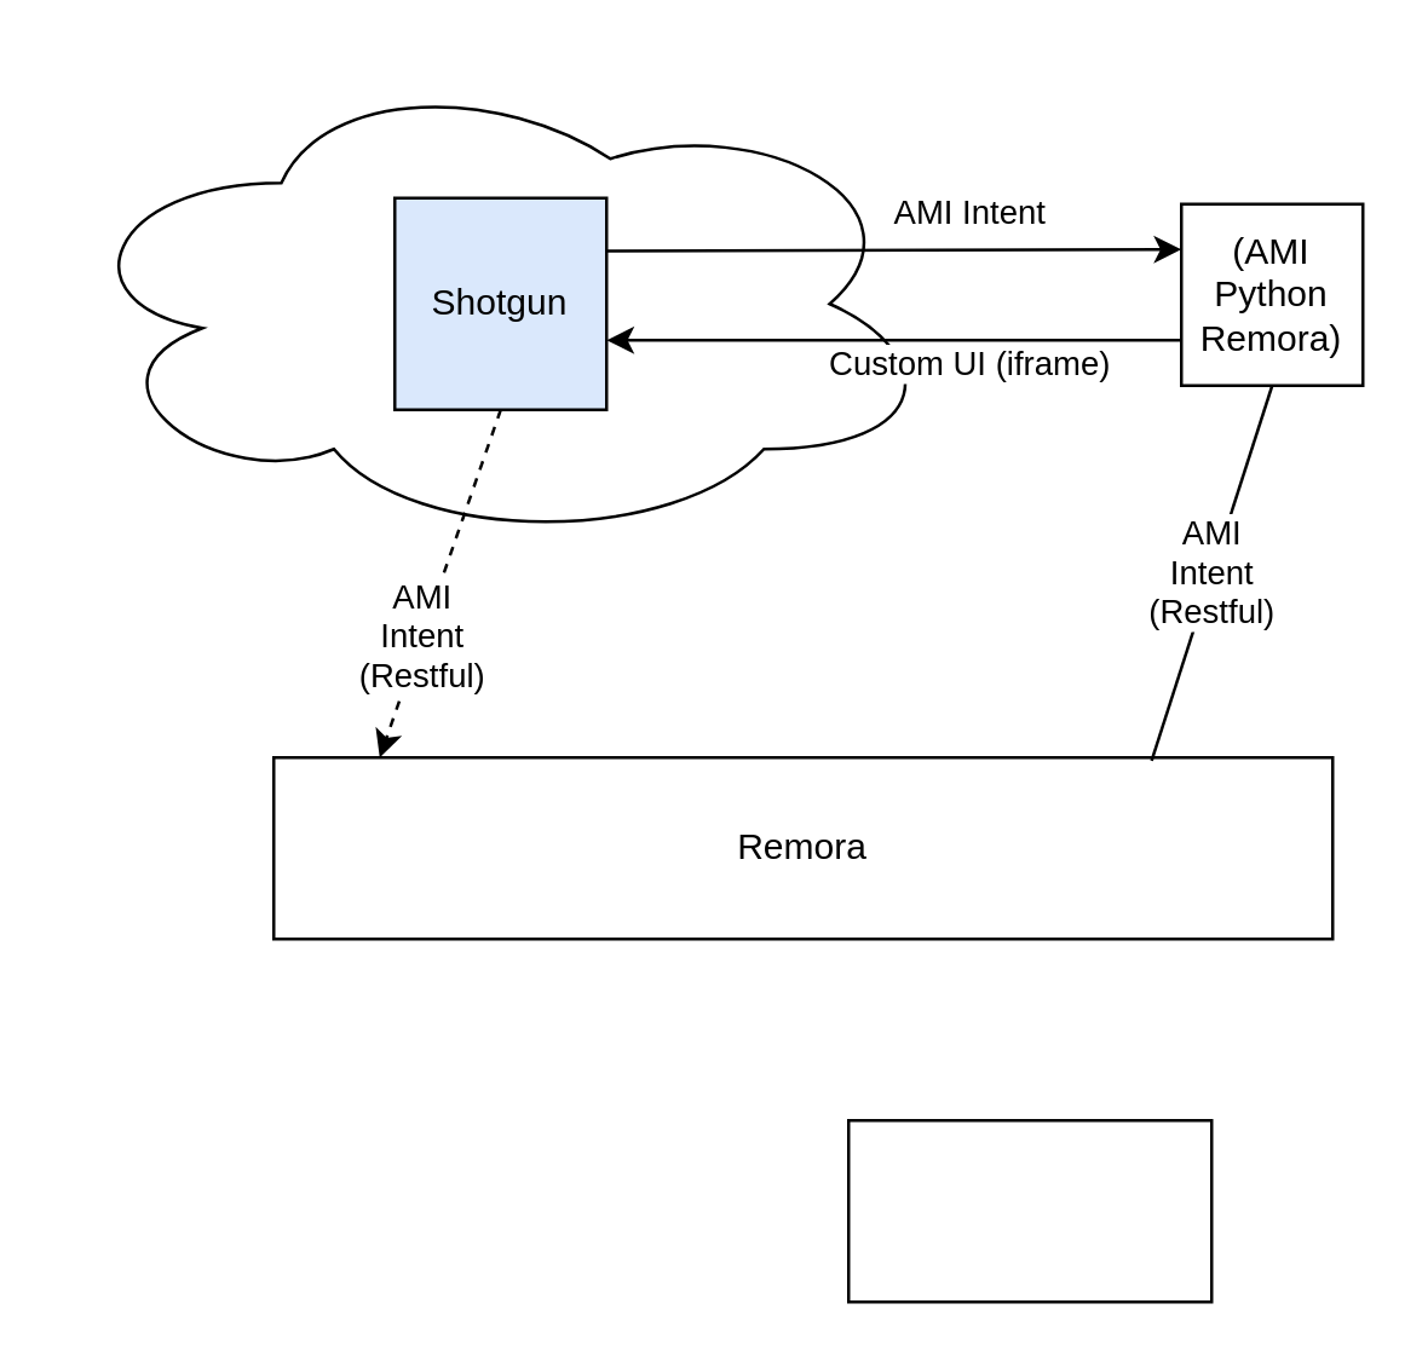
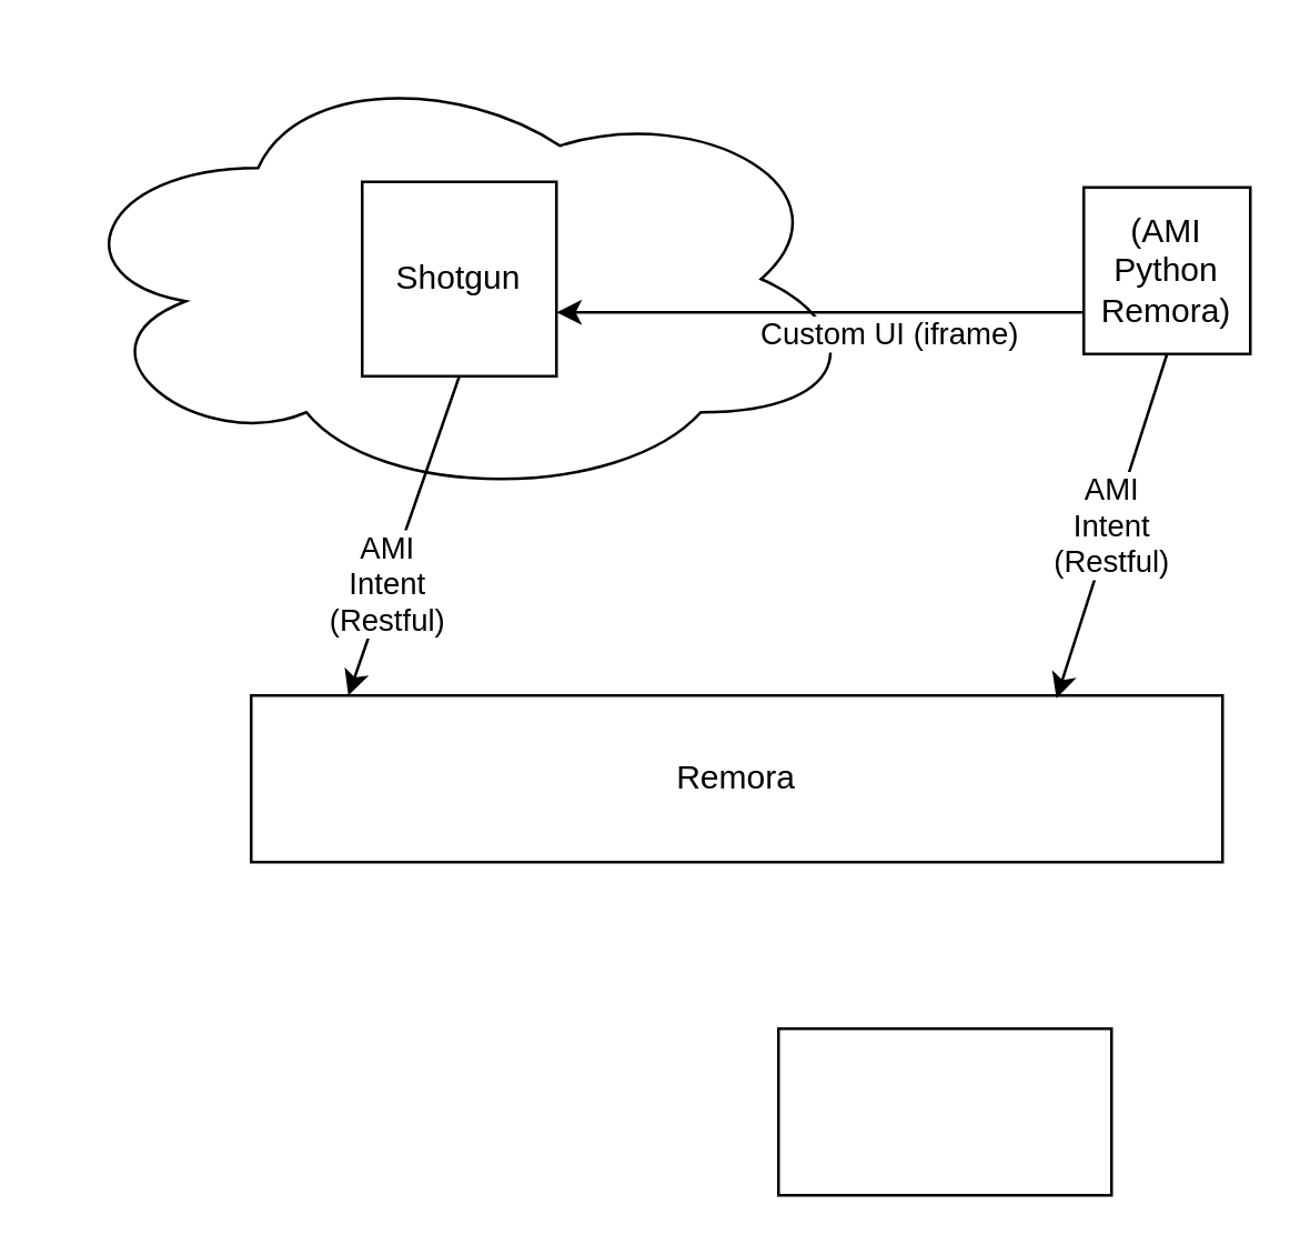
  <mxCell id="0" />
  <mxCell id="1" parent="0" />
  <mxCell id="2" value="" style="ellipse;shape=cloud;whiteSpace=wrap;html=1;" vertex="1" parent="1"><mxGeometry x="20" y="20" width="290" height="160" as="geometry" /></mxCell>
- <mxCell id="3" value="Shotgun" style="whiteSpace=wrap;html=1;aspect=fixed;fillColor=#dae8fc;" vertex="1" parent="1"><mxGeometry x="130" y="65" width="70" height="70" as="geometry" /></mxCell>
+ <mxCell id="3" value="Shotgun" style="whiteSpace=wrap;html=1;aspect=fixed;" vertex="1" parent="1"><mxGeometry x="130" y="65" width="70" height="70" as="geometry" /></mxCell>
  <mxCell id="4" value="(AMI Python Remora)" style="whiteSpace=wrap;html=1;aspect=fixed;" vertex="1" parent="1"><mxGeometry x="390" y="67" width="60" height="60" as="geometry" /></mxCell>
  <mxCell id="5" value="Remora" style="rounded=0;whiteSpace=wrap;html=1;" vertex="1" parent="1"><mxGeometry x="90" y="250" width="350" height="60" as="geometry" /></mxCell>
- <mxCell id="6" value="AMI&lt;br&gt;Intent&lt;br&gt;(Restful)" style="endArrow=classic;html=1;exitX=0.5;exitY=1;exitDx=0;exitDy=0;entryX=0.1;entryY=0;entryDx=0;entryDy=0;entryPerimeter=0;dashed=1;" edge="1" parent="1" source="3" target="5"><mxGeometry x="0.304" width="50" height="50" relative="1" as="geometry"><mxPoint x="20" y="380" as="sourcePoint" /><mxPoint x="70" y="330" as="targetPoint" /><mxPoint as="offset" /></mxGeometry></mxCell>
- <mxCell id="7" value="AMI&lt;br&gt;Intent&lt;br&gt;(Restful)" style="endArrow=none;html=1;exitX=0.5;exitY=1;exitDx=0;exitDy=0;entryX=0.829;entryY=0.017;entryDx=0;entryDy=0;entryPerimeter=0;" edge="1" parent="1" source="4" target="5"><mxGeometry width="50" height="50" relative="1" as="geometry"><mxPoint x="20" y="380" as="sourcePoint" /><mxPoint x="70" y="330" as="targetPoint" /></mxGeometry></mxCell>
- <mxCell id="8" value="AMI Intent" style="endArrow=classic;html=1;exitX=1;exitY=0.25;exitDx=0;exitDy=0;entryX=0;entryY=0.25;entryDx=0;entryDy=0;" edge="1" parent="1" source="3" target="4"><mxGeometry x="0.264" y="12" width="50" height="50" relative="1" as="geometry"><mxPoint x="290" y="110" as="sourcePoint" /><mxPoint x="340" y="60" as="targetPoint" /><mxPoint as="offset" /></mxGeometry></mxCell>
+ <mxCell id="6" value="AMI&lt;br&gt;Intent&lt;br&gt;(Restful)" style="endArrow=classic;html=1;exitX=0.5;exitY=1;exitDx=0;exitDy=0;entryX=0.1;entryY=0;entryDx=0;entryDy=0;entryPerimeter=0;" edge="1" parent="1" source="3" target="5"><mxGeometry x="0.304" width="50" height="50" relative="1" as="geometry"><mxPoint x="20" y="380" as="sourcePoint" /><mxPoint x="70" y="330" as="targetPoint" /><mxPoint as="offset" /></mxGeometry></mxCell>
+ <mxCell id="7" value="AMI&lt;br&gt;Intent&lt;br&gt;(Restful)" style="endArrow=classic;html=1;exitX=0.5;exitY=1;exitDx=0;exitDy=0;entryX=0.829;entryY=0.017;entryDx=0;entryDy=0;entryPerimeter=0;" edge="1" parent="1" source="4" target="5"><mxGeometry width="50" height="50" relative="1" as="geometry"><mxPoint x="20" y="380" as="sourcePoint" /><mxPoint x="70" y="330" as="targetPoint" /></mxGeometry></mxCell>
  <mxCell id="9" value="Custom UI (iframe)" style="endArrow=classic;html=1;exitX=0;exitY=0.75;exitDx=0;exitDy=0;" edge="1" parent="1" source="4"><mxGeometry x="-0.263" y="8" width="50" height="50" relative="1" as="geometry"><mxPoint x="20" y="380" as="sourcePoint" /><mxPoint x="200" y="112" as="targetPoint" /><mxPoint as="offset" /></mxGeometry></mxCell>
  <mxCell id="10" value="" style="rounded=0;whiteSpace=wrap;html=1;" vertex="1" parent="1"><mxGeometry x="280" y="370" width="120" height="60" as="geometry" /></mxCell>
